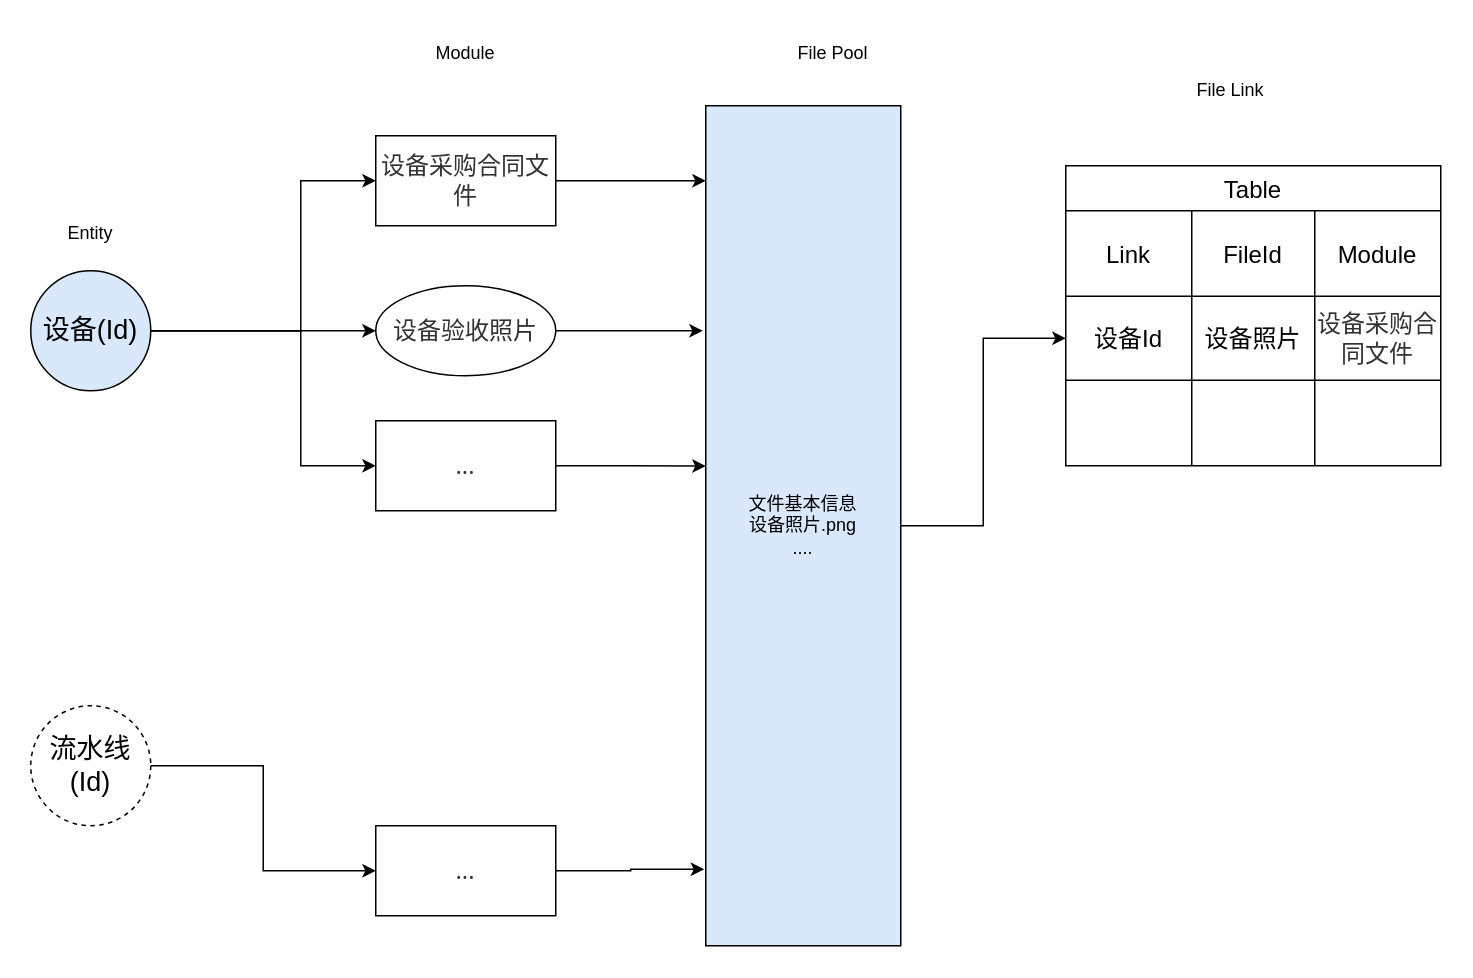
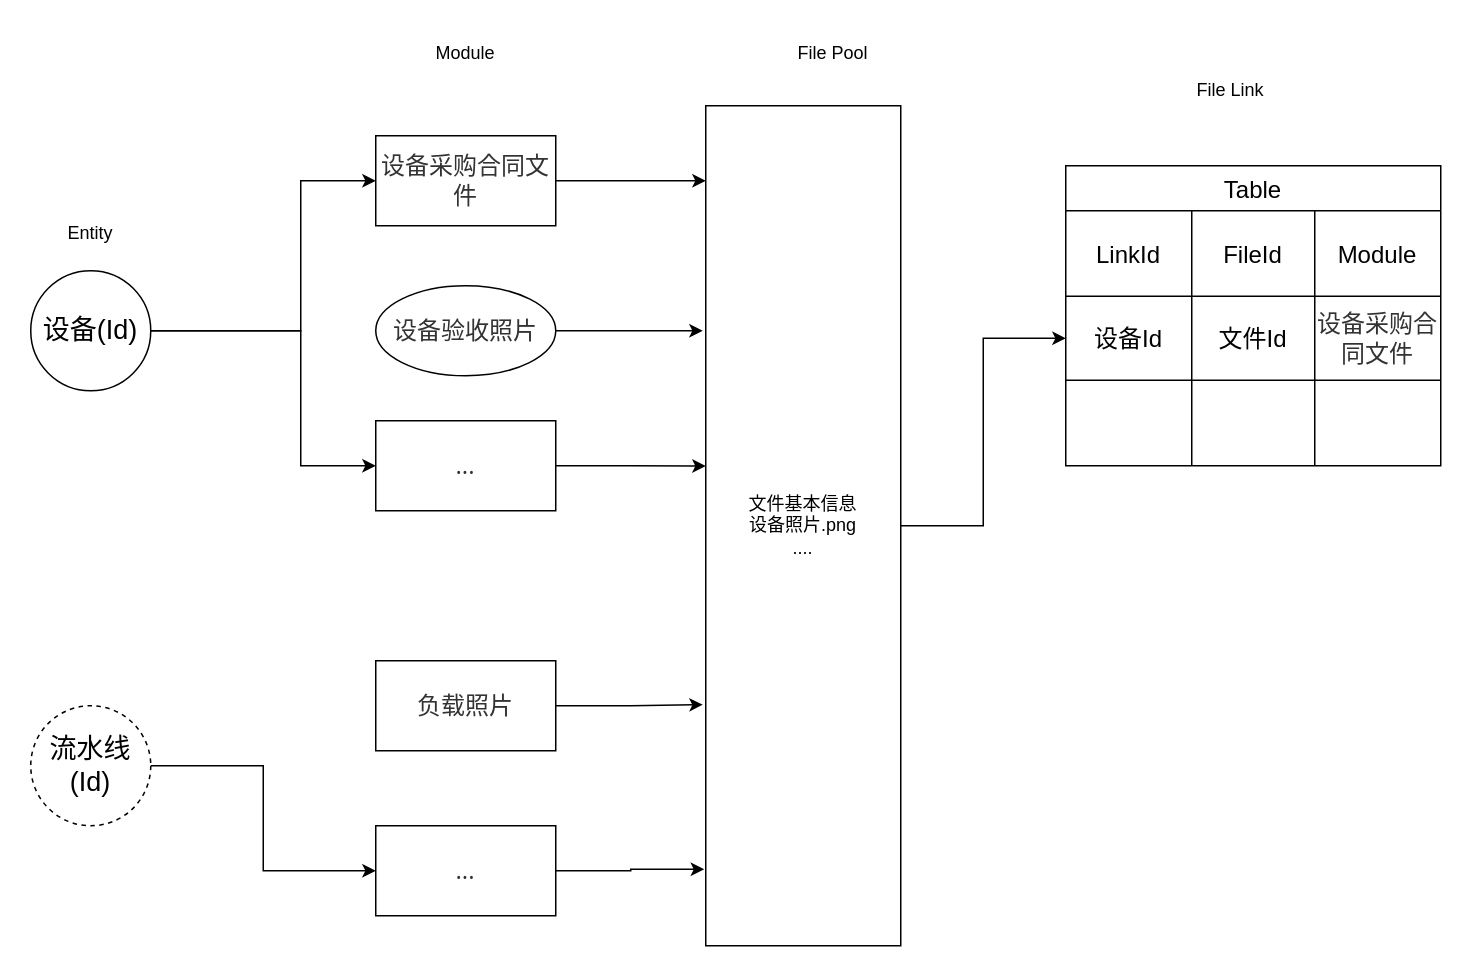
  <mxCell id="0" />
  <mxCell id="1" parent="0" />
  <mxCell id="2" value="" style="edgeStyle=orthogonalEdgeStyle;rounded=0;orthogonalLoop=1;jettySize=auto;html=1;" edge="1" parent="1" source="5" target="6"><mxGeometry relative="1" as="geometry"><Array as="points"><mxPoint x="200" y="220" /><mxPoint x="200" y="120" /></Array></mxGeometry></mxCell>
- <mxCell id="3" style="edgeStyle=orthogonalEdgeStyle;rounded=0;orthogonalLoop=1;jettySize=auto;html=1;exitX=1;exitY=0.5;exitDx=0;exitDy=0;entryX=0;entryY=0.5;entryDx=0;entryDy=0;" edge="1" parent="1" source="5" target="7"><mxGeometry relative="1" as="geometry" /></mxCell>
  <mxCell id="4" style="edgeStyle=orthogonalEdgeStyle;rounded=0;orthogonalLoop=1;jettySize=auto;html=1;exitX=1;exitY=0.5;exitDx=0;exitDy=0;entryX=0;entryY=0.5;entryDx=0;entryDy=0;" edge="1" parent="1" source="5" target="8"><mxGeometry relative="1" as="geometry"><Array as="points"><mxPoint x="200" y="220" /><mxPoint x="200" y="310" /></Array></mxGeometry></mxCell>
- <mxCell id="5" value="&lt;font style=&quot;font-size: 18px;&quot;&gt;设备(Id)&lt;/font&gt;" style="ellipse;whiteSpace=wrap;html=1;aspect=fixed;fillColor=#dae8fc;" vertex="1" parent="1"><mxGeometry x="20" y="180" width="80" height="80" as="geometry" /></mxCell>
+ <mxCell id="5" value="&lt;font style=&quot;font-size: 18px;&quot;&gt;设备(Id)&lt;/font&gt;" style="ellipse;whiteSpace=wrap;html=1;aspect=fixed;" vertex="1" parent="1"><mxGeometry x="20" y="180" width="80" height="80" as="geometry" /></mxCell>
  <mxCell id="6" value="&lt;span style=&quot;caret-color: rgb(0, 122, 255); color: rgb(51, 51, 51); font-family: &amp;quot;Open Sans&amp;quot;, &amp;quot;Clear Sans&amp;quot;, &amp;quot;Helvetica Neue&amp;quot;, Helvetica, Arial, &amp;quot;Segoe UI Emoji&amp;quot;, sans-serif; font-size: 16px; orphans: 4; text-align: left; white-space-collapse: preserve; background-color: rgb(255, 255, 255);&quot;&gt;设备采购合同文件&lt;/span&gt;" style="whiteSpace=wrap;html=1;" vertex="1" parent="1"><mxGeometry x="250" y="90" width="120" height="60" as="geometry" /></mxCell>
  <mxCell id="7" value="&lt;span style=&quot;caret-color: rgb(0, 122, 255); color: rgb(51, 51, 51); font-family: &amp;quot;Open Sans&amp;quot;, &amp;quot;Clear Sans&amp;quot;, &amp;quot;Helvetica Neue&amp;quot;, Helvetica, Arial, &amp;quot;Segoe UI Emoji&amp;quot;, sans-serif; font-size: 16px; orphans: 4; text-align: left; white-space-collapse: preserve; background-color: rgb(255, 255, 255);&quot;&gt;设备验收照片&lt;/span&gt;" style="ellipse;whiteSpace=wrap;html=1;" vertex="1" parent="1"><mxGeometry x="250" y="190" width="120" height="60" as="geometry" /></mxCell>
  <mxCell id="8" value="&lt;div style=&quot;orphans: 4; text-align: left;&quot;&gt;&lt;font face=&quot;Open Sans, Clear Sans, Helvetica Neue, Helvetica, Arial, Segoe UI Emoji, sans-serif&quot; color=&quot;#333333&quot;&gt;&lt;span style=&quot;font-size: 16px; caret-color: rgb(0, 122, 255); white-space-collapse: preserve; background-color: rgb(255, 255, 255);&quot;&gt;...&lt;/span&gt;&lt;/font&gt;&lt;/div&gt;" style="whiteSpace=wrap;html=1;" vertex="1" parent="1"><mxGeometry x="250" y="280" width="120" height="60" as="geometry" /></mxCell>
  <mxCell id="9" value="Module" style="text;html=1;align=center;verticalAlign=middle;whiteSpace=wrap;rounded=0;" vertex="1" parent="1"><mxGeometry x="280" y="20" width="60" height="30" as="geometry" /></mxCell>
  <mxCell id="10" value="Entity" style="text;html=1;align=center;verticalAlign=middle;whiteSpace=wrap;rounded=0;" vertex="1" parent="1"><mxGeometry x="30" y="140" width="60" height="30" as="geometry" /></mxCell>
  <mxCell id="11" value="File Link" style="text;html=1;align=center;verticalAlign=middle;whiteSpace=wrap;rounded=0;" vertex="1" parent="1"><mxGeometry x="790" y="45" width="60" height="30" as="geometry" /></mxCell>
  <mxCell id="12" value="Table" style="shape=table;startSize=30;container=1;collapsible=0;childLayout=tableLayout;strokeColor=default;fontSize=16;" vertex="1" parent="1"><mxGeometry x="710" y="110" width="250" height="200" as="geometry" /></mxCell>
  <mxCell id="13" value="" style="shape=tableRow;horizontal=0;startSize=0;swimlaneHead=0;swimlaneBody=0;strokeColor=inherit;top=0;left=0;bottom=0;right=0;collapsible=0;dropTarget=0;fillColor=none;points=[[0,0.5],[1,0.5]];portConstraint=eastwest;fontSize=16;" vertex="1" parent="12"><mxGeometry y="30" width="250" height="57" as="geometry" /></mxCell>
- <mxCell id="14" value="Link" style="shape=partialRectangle;html=1;whiteSpace=wrap;connectable=0;strokeColor=inherit;overflow=hidden;fillColor=none;top=0;left=0;bottom=0;right=0;pointerEvents=1;fontSize=16;" vertex="1" parent="13"><mxGeometry width="84" height="57" as="geometry"><mxRectangle width="84" height="57" as="alternateBounds" /></mxGeometry></mxCell>
+ <mxCell id="14" value="LinkId" style="shape=partialRectangle;html=1;whiteSpace=wrap;connectable=0;strokeColor=inherit;overflow=hidden;fillColor=none;top=0;left=0;bottom=0;right=0;pointerEvents=1;fontSize=16;" vertex="1" parent="13"><mxGeometry width="84" height="57" as="geometry"><mxRectangle width="84" height="57" as="alternateBounds" /></mxGeometry></mxCell>
  <mxCell id="15" value="FileId" style="shape=partialRectangle;html=1;whiteSpace=wrap;connectable=0;strokeColor=inherit;overflow=hidden;fillColor=none;top=0;left=0;bottom=0;right=0;pointerEvents=1;fontSize=16;" vertex="1" parent="13"><mxGeometry x="84" width="82" height="57" as="geometry"><mxRectangle width="82" height="57" as="alternateBounds" /></mxGeometry></mxCell>
  <mxCell id="16" value="Module" style="shape=partialRectangle;html=1;whiteSpace=wrap;connectable=0;strokeColor=inherit;overflow=hidden;fillColor=none;top=0;left=0;bottom=0;right=0;pointerEvents=1;fontSize=16;" vertex="1" parent="13"><mxGeometry x="166" width="84" height="57" as="geometry"><mxRectangle width="84" height="57" as="alternateBounds" /></mxGeometry></mxCell>
  <mxCell id="17" value="" style="shape=tableRow;horizontal=0;startSize=0;swimlaneHead=0;swimlaneBody=0;strokeColor=inherit;top=0;left=0;bottom=0;right=0;collapsible=0;dropTarget=0;fillColor=none;points=[[0,0.5],[1,0.5]];portConstraint=eastwest;fontSize=16;" vertex="1" parent="12"><mxGeometry y="87" width="250" height="56" as="geometry" /></mxCell>
  <mxCell id="18" value="设备Id" style="shape=partialRectangle;html=1;whiteSpace=wrap;connectable=0;strokeColor=inherit;overflow=hidden;fillColor=none;top=0;left=0;bottom=0;right=0;pointerEvents=1;fontSize=16;" vertex="1" parent="17"><mxGeometry width="84" height="56" as="geometry"><mxRectangle width="84" height="56" as="alternateBounds" /></mxGeometry></mxCell>
- <mxCell id="19" value="设备照片" style="shape=partialRectangle;html=1;whiteSpace=wrap;connectable=0;strokeColor=inherit;overflow=hidden;fillColor=none;top=0;left=0;bottom=0;right=0;pointerEvents=1;fontSize=16;" vertex="1" parent="17"><mxGeometry x="84" width="82" height="56" as="geometry"><mxRectangle width="82" height="56" as="alternateBounds" /></mxGeometry></mxCell>
+ <mxCell id="19" value="文件Id" style="shape=partialRectangle;html=1;whiteSpace=wrap;connectable=0;strokeColor=inherit;overflow=hidden;fillColor=none;top=0;left=0;bottom=0;right=0;pointerEvents=1;fontSize=16;" vertex="1" parent="17"><mxGeometry x="84" width="82" height="56" as="geometry"><mxRectangle width="82" height="56" as="alternateBounds" /></mxGeometry></mxCell>
  <mxCell id="20" value="&lt;span style=&quot;color: rgb(51, 51, 51); font-family: &amp;quot;Open Sans&amp;quot;, &amp;quot;Clear Sans&amp;quot;, &amp;quot;Helvetica Neue&amp;quot;, Helvetica, Arial, &amp;quot;Segoe UI Emoji&amp;quot;, sans-serif; orphans: 4; text-align: left; caret-color: rgb(0, 122, 255); white-space-collapse: preserve; background-color: rgb(255, 255, 255);&quot;&gt;设备采购合同文件&lt;/span&gt;" style="shape=partialRectangle;html=1;whiteSpace=wrap;connectable=0;strokeColor=inherit;overflow=hidden;fillColor=none;top=0;left=0;bottom=0;right=0;pointerEvents=1;fontSize=16;" vertex="1" parent="17"><mxGeometry x="166" width="84" height="56" as="geometry"><mxRectangle width="84" height="56" as="alternateBounds" /></mxGeometry></mxCell>
  <mxCell id="21" value="" style="shape=tableRow;horizontal=0;startSize=0;swimlaneHead=0;swimlaneBody=0;strokeColor=inherit;top=0;left=0;bottom=0;right=0;collapsible=0;dropTarget=0;fillColor=none;points=[[0,0.5],[1,0.5]];portConstraint=eastwest;fontSize=16;" vertex="1" parent="12"><mxGeometry y="143" width="250" height="57" as="geometry" /></mxCell>
  <mxCell id="22" value="" style="shape=partialRectangle;html=1;whiteSpace=wrap;connectable=0;strokeColor=inherit;overflow=hidden;fillColor=none;top=0;left=0;bottom=0;right=0;pointerEvents=1;fontSize=16;" vertex="1" parent="21"><mxGeometry width="84" height="57" as="geometry"><mxRectangle width="84" height="57" as="alternateBounds" /></mxGeometry></mxCell>
  <mxCell id="23" value="" style="shape=partialRectangle;html=1;whiteSpace=wrap;connectable=0;strokeColor=inherit;overflow=hidden;fillColor=none;top=0;left=0;bottom=0;right=0;pointerEvents=1;fontSize=16;" vertex="1" parent="21"><mxGeometry x="84" width="82" height="57" as="geometry"><mxRectangle width="82" height="57" as="alternateBounds" /></mxGeometry></mxCell>
  <mxCell id="24" value="" style="shape=partialRectangle;html=1;whiteSpace=wrap;connectable=0;strokeColor=inherit;overflow=hidden;fillColor=none;top=0;left=0;bottom=0;right=0;pointerEvents=1;fontSize=16;" vertex="1" parent="21"><mxGeometry x="166" width="84" height="57" as="geometry"><mxRectangle width="84" height="57" as="alternateBounds" /></mxGeometry></mxCell>
  <mxCell id="25" style="edgeStyle=orthogonalEdgeStyle;rounded=0;orthogonalLoop=1;jettySize=auto;html=1;exitX=1;exitY=0.5;exitDx=0;exitDy=0;entryX=0;entryY=0.5;entryDx=0;entryDy=0;" edge="1" parent="1" source="26" target="17"><mxGeometry relative="1" as="geometry" /></mxCell>
- <mxCell id="26" value="文件基本信息&lt;div&gt;设备照片.png&lt;/div&gt;&lt;div&gt;....&lt;/div&gt;" style="rounded=0;whiteSpace=wrap;html=1;fillColor=#dae8fc;" vertex="1" parent="1"><mxGeometry x="470" y="70" width="130" height="560" as="geometry" /></mxCell>
+ <mxCell id="26" value="文件基本信息&lt;div&gt;设备照片.png&lt;/div&gt;&lt;div&gt;....&lt;/div&gt;" style="rounded=0;whiteSpace=wrap;html=1;" vertex="1" parent="1"><mxGeometry x="470" y="70" width="130" height="560" as="geometry" /></mxCell>
  <mxCell id="27" value="File Pool" style="text;html=1;align=center;verticalAlign=middle;whiteSpace=wrap;rounded=0;" vertex="1" parent="1"><mxGeometry x="525" y="20" width="60" height="30" as="geometry" /></mxCell>
  <mxCell id="28" style="edgeStyle=orthogonalEdgeStyle;rounded=0;orthogonalLoop=1;jettySize=auto;html=1;exitX=1;exitY=0.5;exitDx=0;exitDy=0;" edge="1" parent="1" source="6"><mxGeometry relative="1" as="geometry"><mxPoint x="470" y="120" as="targetPoint" /></mxGeometry></mxCell>
  <mxCell id="29" style="edgeStyle=orthogonalEdgeStyle;rounded=0;orthogonalLoop=1;jettySize=auto;html=1;exitX=1;exitY=0.5;exitDx=0;exitDy=0;" edge="1" parent="1" source="7"><mxGeometry relative="1" as="geometry"><mxPoint x="468" y="220" as="targetPoint" /><Array as="points"><mxPoint x="468" y="220" /></Array></mxGeometry></mxCell>
  <mxCell id="30" style="edgeStyle=orthogonalEdgeStyle;rounded=0;orthogonalLoop=1;jettySize=auto;html=1;exitX=1;exitY=0.5;exitDx=0;exitDy=0;entryX=0;entryY=0.429;entryDx=0;entryDy=0;entryPerimeter=0;" edge="1" parent="1" source="8" target="26"><mxGeometry relative="1" as="geometry" /></mxCell>
  <mxCell id="31" style="edgeStyle=orthogonalEdgeStyle;rounded=0;orthogonalLoop=1;jettySize=auto;html=1;exitX=1;exitY=0.5;exitDx=0;exitDy=0;entryX=0;entryY=0.5;entryDx=0;entryDy=0;" edge="1" parent="1" source="32" target="35"><mxGeometry relative="1" as="geometry" /></mxCell>
  <mxCell id="32" value="&lt;font style=&quot;font-size: 18px;&quot;&gt;流水线(Id)&lt;/font&gt;" style="ellipse;whiteSpace=wrap;html=1;aspect=fixed;dashed=1;" vertex="1" parent="1"><mxGeometry x="20" y="470" width="80" height="80" as="geometry" /></mxCell>
+ <mxCell id="33" value="" style="edgeStyle=orthogonalEdgeStyle;rounded=0;orthogonalLoop=1;jettySize=auto;html=1;entryX=-0.015;entryY=0.713;entryDx=0;entryDy=0;entryPerimeter=0;" edge="1" parent="1" source="34" target="26"><mxGeometry relative="1" as="geometry" /></mxCell>
+ <mxCell id="34" value="&lt;div style=&quot;orphans: 4; text-align: left;&quot;&gt;&lt;font face=&quot;Open Sans, Clear Sans, Helvetica Neue, Helvetica, Arial, Segoe UI Emoji, sans-serif&quot; color=&quot;#333333&quot;&gt;&lt;span style=&quot;font-size: 16px; caret-color: rgb(0, 122, 255); white-space-collapse: preserve; background-color: rgb(255, 255, 255);&quot;&gt;负载照片&lt;/span&gt;&lt;/font&gt;&lt;/div&gt;" style="whiteSpace=wrap;html=1;" vertex="1" parent="1"><mxGeometry x="250" y="440" width="120" height="60" as="geometry" /></mxCell>
  <mxCell id="35" value="&lt;div style=&quot;orphans: 4; text-align: left;&quot;&gt;&lt;font face=&quot;Open Sans, Clear Sans, Helvetica Neue, Helvetica, Arial, Segoe UI Emoji, sans-serif&quot; color=&quot;#333333&quot;&gt;&lt;span style=&quot;font-size: 16px; caret-color: rgb(0, 122, 255); white-space-collapse: preserve; background-color: rgb(255, 255, 255);&quot;&gt;...&lt;/span&gt;&lt;/font&gt;&lt;/div&gt;" style="whiteSpace=wrap;html=1;" vertex="1" parent="1"><mxGeometry x="250" y="550" width="120" height="60" as="geometry" /></mxCell>
  <mxCell id="36" style="edgeStyle=orthogonalEdgeStyle;rounded=0;orthogonalLoop=1;jettySize=auto;html=1;exitX=1;exitY=0.5;exitDx=0;exitDy=0;entryX=-0.008;entryY=0.909;entryDx=0;entryDy=0;entryPerimeter=0;" edge="1" parent="1" source="35" target="26"><mxGeometry relative="1" as="geometry" /></mxCell>
